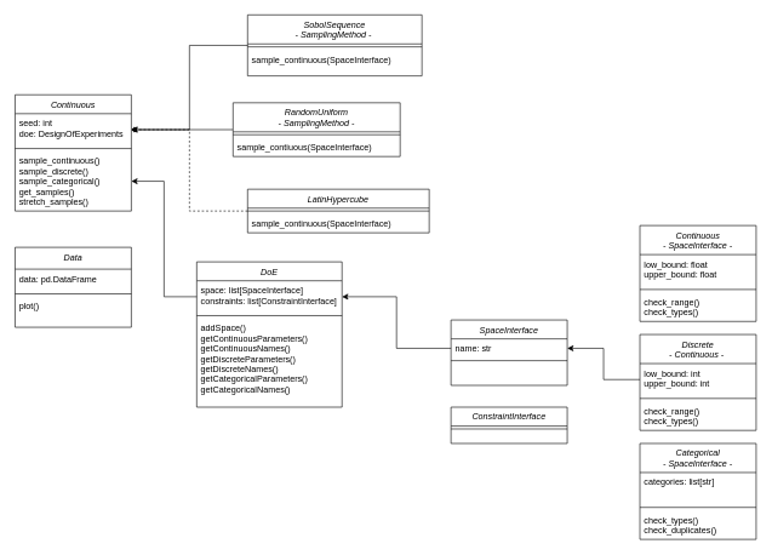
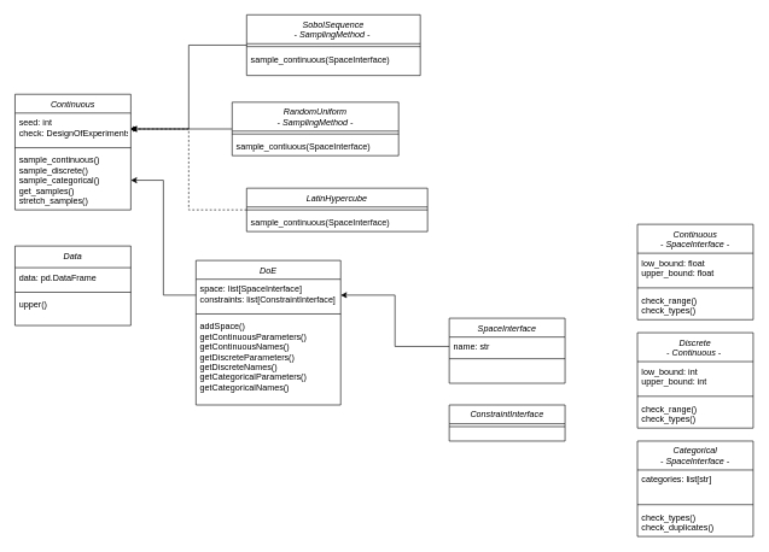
  <mxCell id="0" />
  <mxCell id="1" parent="0" />
  <mxCell id="2" value="Continuous" style="swimlane;fontStyle=2;align=center;verticalAlign=top;childLayout=stackLayout;horizontal=1;startSize=26;horizontalStack=0;resizeParent=1;resizeLast=0;collapsible=1;marginBottom=0;rounded=0;shadow=0;strokeWidth=1;" parent="1" vertex="1"><mxGeometry x="20" y="130" width="160" height="160" as="geometry"><mxRectangle x="230" y="140" width="160" height="26" as="alternateBounds" /></mxGeometry></mxCell>
- <mxCell id="3" value="seed: int&#10;doe: DesignOfExperiments" style="text;align=left;verticalAlign=top;spacingLeft=4;spacingRight=4;overflow=hidden;rotatable=0;points=[[0,0.5],[1,0.5]];portConstraint=eastwest;rounded=0;shadow=0;html=0;" parent="2" vertex="1"><mxGeometry y="26" width="160" height="44" as="geometry" /></mxCell>
+ <mxCell id="3" value="seed: int&#10;check: DesignOfExperiments" style="text;align=left;verticalAlign=top;spacingLeft=4;spacingRight=4;overflow=hidden;rotatable=0;points=[[0,0.5],[1,0.5]];portConstraint=eastwest;rounded=0;shadow=0;html=0;" parent="2" vertex="1"><mxGeometry y="26" width="160" height="44" as="geometry" /></mxCell>
  <mxCell id="4" value="" style="line;html=1;strokeWidth=1;align=left;verticalAlign=middle;spacingTop=-1;spacingLeft=3;spacingRight=3;rotatable=0;labelPosition=right;points=[];portConstraint=eastwest;" parent="2" vertex="1"><mxGeometry y="70" width="160" height="8" as="geometry" /></mxCell>
  <mxCell id="5" value="sample_continuous()&#10;sample_discrete()&#10;sample_categorical()&#10;get_samples()&#10;stretch_samples()" style="text;align=left;verticalAlign=top;spacingLeft=4;spacingRight=4;overflow=hidden;rotatable=0;points=[[0,0.5],[1,0.5]];portConstraint=eastwest;" parent="2" vertex="1"><mxGeometry y="78" width="160" height="82" as="geometry" /></mxCell>
  <mxCell id="6" style="edgeStyle=orthogonalEdgeStyle;rounded=0;orthogonalLoop=1;jettySize=auto;html=1;exitX=0;exitY=0.5;exitDx=0;exitDy=0;entryX=1;entryY=0.5;entryDx=0;entryDy=0;endArrow=diamond;" parent="1" source="7" target="3" edge="1"><mxGeometry relative="1" as="geometry" /></mxCell>
  <mxCell id="7" value="SobolSequence&#10;- SamplingMethod - " style="swimlane;fontStyle=2;align=center;verticalAlign=top;childLayout=stackLayout;horizontal=1;startSize=40;horizontalStack=0;resizeParent=1;resizeLast=0;collapsible=1;marginBottom=0;rounded=0;shadow=0;strokeWidth=1;" parent="1" vertex="1"><mxGeometry x="340" y="20" width="240" height="84" as="geometry"><mxRectangle x="230" y="140" width="160" height="26" as="alternateBounds" /></mxGeometry></mxCell>
  <mxCell id="8" value="" style="line;html=1;strokeWidth=1;align=left;verticalAlign=middle;spacingTop=-1;spacingLeft=3;spacingRight=3;rotatable=0;labelPosition=right;points=[];portConstraint=eastwest;" parent="7" vertex="1"><mxGeometry y="40" width="240" height="8" as="geometry" /></mxCell>
  <mxCell id="9" value="sample_continuous(SpaceInterface)" style="text;align=left;verticalAlign=top;spacingLeft=4;spacingRight=4;overflow=hidden;rotatable=0;points=[[0,0.5],[1,0.5]];portConstraint=eastwest;" parent="7" vertex="1"><mxGeometry y="48" width="240" height="26" as="geometry" /></mxCell>
  <mxCell id="10" style="edgeStyle=orthogonalEdgeStyle;rounded=0;orthogonalLoop=1;jettySize=auto;html=1;exitX=0;exitY=0.5;exitDx=0;exitDy=0;entryX=1;entryY=0.5;entryDx=0;entryDy=0;" parent="1" source="11" target="3" edge="1"><mxGeometry relative="1" as="geometry" /></mxCell>
  <mxCell id="11" value="RandomUniform&#10;- SamplingMethod -" style="swimlane;fontStyle=2;align=center;verticalAlign=top;childLayout=stackLayout;horizontal=1;startSize=40;horizontalStack=0;resizeParent=1;resizeLast=0;collapsible=1;marginBottom=0;rounded=0;shadow=0;strokeWidth=1;" parent="1" vertex="1"><mxGeometry x="320" y="141" width="230" height="74" as="geometry"><mxRectangle x="230" y="140" width="160" height="26" as="alternateBounds" /></mxGeometry></mxCell>
  <mxCell id="12" value="" style="line;html=1;strokeWidth=1;align=left;verticalAlign=middle;spacingTop=-1;spacingLeft=3;spacingRight=3;rotatable=0;labelPosition=right;points=[];portConstraint=eastwest;" parent="11" vertex="1"><mxGeometry y="40" width="230" height="8" as="geometry" /></mxCell>
  <mxCell id="13" value="sample_contiuous(SpaceInterface)" style="text;align=left;verticalAlign=top;spacingLeft=4;spacingRight=4;overflow=hidden;rotatable=0;points=[[0,0.5],[1,0.5]];portConstraint=eastwest;" parent="11" vertex="1"><mxGeometry y="48" width="230" height="26" as="geometry" /></mxCell>
  <mxCell id="14" style="edgeStyle=orthogonalEdgeStyle;rounded=0;orthogonalLoop=1;jettySize=auto;html=1;exitX=0;exitY=0.5;exitDx=0;exitDy=0;entryX=1;entryY=0.5;entryDx=0;entryDy=0;dashed=1;" parent="1" source="15" target="3" edge="1"><mxGeometry relative="1" as="geometry" /></mxCell>
  <mxCell id="15" value="LatinHypercube" style="swimlane;fontStyle=2;align=center;verticalAlign=top;childLayout=stackLayout;horizontal=1;startSize=26;horizontalStack=0;resizeParent=1;resizeLast=0;collapsible=1;marginBottom=0;rounded=0;shadow=0;strokeWidth=1;" parent="1" vertex="1"><mxGeometry x="340" y="260" width="250" height="60" as="geometry"><mxRectangle x="230" y="140" width="160" height="26" as="alternateBounds" /></mxGeometry></mxCell>
  <mxCell id="16" value="" style="line;html=1;strokeWidth=1;align=left;verticalAlign=middle;spacingTop=-1;spacingLeft=3;spacingRight=3;rotatable=0;labelPosition=right;points=[];portConstraint=eastwest;" parent="15" vertex="1"><mxGeometry y="26" width="250" height="8" as="geometry" /></mxCell>
  <mxCell id="17" value="sample_continuous(SpaceInterface)" style="text;align=left;verticalAlign=top;spacingLeft=4;spacingRight=4;overflow=hidden;rotatable=0;points=[[0,0.5],[1,0.5]];portConstraint=eastwest;" parent="15" vertex="1"><mxGeometry y="34" width="250" height="26" as="geometry" /></mxCell>
  <mxCell id="18" value="SpaceInterface" style="swimlane;fontStyle=2;align=center;verticalAlign=top;childLayout=stackLayout;horizontal=1;startSize=26;horizontalStack=0;resizeParent=1;resizeLast=0;collapsible=1;marginBottom=0;rounded=0;shadow=0;strokeWidth=1;" parent="1" vertex="1"><mxGeometry x="620" y="440" width="160" height="90" as="geometry"><mxRectangle x="230" y="140" width="160" height="26" as="alternateBounds" /></mxGeometry></mxCell>
  <mxCell id="19" value="name: str" style="text;align=left;verticalAlign=top;spacingLeft=4;spacingRight=4;overflow=hidden;rotatable=0;points=[[0,0.5],[1,0.5]];portConstraint=eastwest;rounded=0;shadow=0;html=0;" parent="18" vertex="1"><mxGeometry y="26" width="160" height="26" as="geometry" /></mxCell>
  <mxCell id="20" value="" style="line;html=1;strokeWidth=1;align=left;verticalAlign=middle;spacingTop=-1;spacingLeft=3;spacingRight=3;rotatable=0;labelPosition=right;points=[];portConstraint=eastwest;" parent="18" vertex="1"><mxGeometry y="52" width="160" height="8" as="geometry" /></mxCell>
  <mxCell id="21" value="Continuous&#10;- SpaceInterface -" style="swimlane;fontStyle=2;align=center;verticalAlign=top;childLayout=stackLayout;horizontal=1;startSize=40;horizontalStack=0;resizeParent=1;resizeLast=0;collapsible=1;marginBottom=0;rounded=0;shadow=0;strokeWidth=1;" parent="1" vertex="1"><mxGeometry x="880" y="310" width="160" height="132" as="geometry"><mxRectangle x="230" y="140" width="160" height="26" as="alternateBounds" /></mxGeometry></mxCell>
  <mxCell id="22" value="low_bound: float&#10;upper_bound: float" style="text;align=left;verticalAlign=top;spacingLeft=4;spacingRight=4;overflow=hidden;rotatable=0;points=[[0,0.5],[1,0.5]];portConstraint=eastwest;rounded=0;shadow=0;html=0;" parent="21" vertex="1"><mxGeometry y="40" width="160" height="44" as="geometry" /></mxCell>
  <mxCell id="23" value="" style="line;html=1;strokeWidth=1;align=left;verticalAlign=middle;spacingTop=-1;spacingLeft=3;spacingRight=3;rotatable=0;labelPosition=right;points=[];portConstraint=eastwest;" parent="21" vertex="1"><mxGeometry y="84" width="160" height="8" as="geometry" /></mxCell>
  <mxCell id="24" value="check_range()&#10;check_types()&#10;" style="text;align=left;verticalAlign=top;spacingLeft=4;spacingRight=4;overflow=hidden;rotatable=0;points=[[0,0.5],[1,0.5]];portConstraint=eastwest;" parent="21" vertex="1"><mxGeometry y="92" width="160" height="40" as="geometry" /></mxCell>
  <mxCell id="25" value="Discrete&#10;- Continuous - " style="swimlane;fontStyle=2;align=center;verticalAlign=top;childLayout=stackLayout;horizontal=1;startSize=40;horizontalStack=0;resizeParent=1;resizeLast=0;collapsible=1;marginBottom=0;rounded=0;shadow=0;strokeWidth=1;" parent="1" vertex="1"><mxGeometry x="880" y="460" width="160" height="132" as="geometry"><mxRectangle x="230" y="140" width="160" height="26" as="alternateBounds" /></mxGeometry></mxCell>
  <mxCell id="26" value="low_bound: int&#10;upper_bound: int" style="text;align=left;verticalAlign=top;spacingLeft=4;spacingRight=4;overflow=hidden;rotatable=0;points=[[0,0.5],[1,0.5]];portConstraint=eastwest;rounded=0;shadow=0;html=0;" parent="25" vertex="1"><mxGeometry y="40" width="160" height="44" as="geometry" /></mxCell>
  <mxCell id="27" value="" style="line;html=1;strokeWidth=1;align=left;verticalAlign=middle;spacingTop=-1;spacingLeft=3;spacingRight=3;rotatable=0;labelPosition=right;points=[];portConstraint=eastwest;" parent="25" vertex="1"><mxGeometry y="84" width="160" height="8" as="geometry" /></mxCell>
  <mxCell id="28" value="check_range()&#10;check_types()&#10;" style="text;align=left;verticalAlign=top;spacingLeft=4;spacingRight=4;overflow=hidden;rotatable=0;points=[[0,0.5],[1,0.5]];portConstraint=eastwest;" parent="25" vertex="1"><mxGeometry y="92" width="160" height="40" as="geometry" /></mxCell>
  <mxCell id="29" value="Categorical&#10;- SpaceInterface -" style="swimlane;fontStyle=2;align=center;verticalAlign=top;childLayout=stackLayout;horizontal=1;startSize=40;horizontalStack=0;resizeParent=1;resizeLast=0;collapsible=1;marginBottom=0;rounded=0;shadow=0;strokeWidth=1;" parent="1" vertex="1"><mxGeometry x="880" y="610" width="160" height="132" as="geometry"><mxRectangle x="230" y="140" width="160" height="26" as="alternateBounds" /></mxGeometry></mxCell>
  <mxCell id="30" value="categories: list[str]" style="text;align=left;verticalAlign=top;spacingLeft=4;spacingRight=4;overflow=hidden;rotatable=0;points=[[0,0.5],[1,0.5]];portConstraint=eastwest;rounded=0;shadow=0;html=0;" parent="29" vertex="1"><mxGeometry y="40" width="160" height="44" as="geometry" /></mxCell>
  <mxCell id="31" value="" style="line;html=1;strokeWidth=1;align=left;verticalAlign=middle;spacingTop=-1;spacingLeft=3;spacingRight=3;rotatable=0;labelPosition=right;points=[];portConstraint=eastwest;" parent="29" vertex="1"><mxGeometry y="84" width="160" height="8" as="geometry" /></mxCell>
  <mxCell id="32" value="check_types()&#10;check_duplicates()" style="text;align=left;verticalAlign=top;spacingLeft=4;spacingRight=4;overflow=hidden;rotatable=0;points=[[0,0.5],[1,0.5]];portConstraint=eastwest;" parent="29" vertex="1"><mxGeometry y="92" width="160" height="40" as="geometry" /></mxCell>
- <mxCell id="33" style="edgeStyle=orthogonalEdgeStyle;rounded=0;orthogonalLoop=1;jettySize=auto;html=1;exitX=0;exitY=0.5;exitDx=0;exitDy=0;entryX=1;entryY=0.5;entryDx=0;entryDy=0;" parent="1" source="26" target="19" edge="1"><mxGeometry relative="1" as="geometry" /></mxCell>
  <mxCell id="34" value="ConstraintInterface" style="swimlane;fontStyle=2;align=center;verticalAlign=top;childLayout=stackLayout;horizontal=1;startSize=26;horizontalStack=0;resizeParent=1;resizeLast=0;collapsible=1;marginBottom=0;rounded=0;shadow=0;strokeWidth=1;" parent="1" vertex="1"><mxGeometry x="620" y="560" width="160" height="50" as="geometry"><mxRectangle x="230" y="140" width="160" height="26" as="alternateBounds" /></mxGeometry></mxCell>
  <mxCell id="35" value="" style="line;html=1;strokeWidth=1;align=left;verticalAlign=middle;spacingTop=-1;spacingLeft=3;spacingRight=3;rotatable=0;labelPosition=right;points=[];portConstraint=eastwest;" parent="34" vertex="1"><mxGeometry y="26" width="160" height="8" as="geometry" /></mxCell>
  <mxCell id="36" value="DoE" style="swimlane;fontStyle=2;align=center;verticalAlign=top;childLayout=stackLayout;horizontal=1;startSize=26;horizontalStack=0;resizeParent=1;resizeLast=0;collapsible=1;marginBottom=0;rounded=0;shadow=0;strokeWidth=1;" parent="1" vertex="1"><mxGeometry x="270" y="360" width="200" height="200" as="geometry"><mxRectangle x="230" y="140" width="160" height="26" as="alternateBounds" /></mxGeometry></mxCell>
  <mxCell id="37" value="space: list[SpaceInterface]&#10;constraints: list[ConstraintInterface]" style="text;align=left;verticalAlign=top;spacingLeft=4;spacingRight=4;overflow=hidden;rotatable=0;points=[[0,0.5],[1,0.5]];portConstraint=eastwest;rounded=0;shadow=0;html=0;" parent="36" vertex="1"><mxGeometry y="26" width="200" height="44" as="geometry" /></mxCell>
  <mxCell id="38" value="" style="line;html=1;strokeWidth=1;align=left;verticalAlign=middle;spacingTop=-1;spacingLeft=3;spacingRight=3;rotatable=0;labelPosition=right;points=[];portConstraint=eastwest;" parent="36" vertex="1"><mxGeometry y="70" width="200" height="8" as="geometry" /></mxCell>
  <mxCell id="39" value="addSpace()&#10;getContinuousParameters()&#10;getContinuousNames()&#10;getDiscreteParameters()&#10;getDiscreteNames()&#10;getCategoricalParameters()&#10;getCategoricalNames()" style="text;align=left;verticalAlign=top;spacingLeft=4;spacingRight=4;overflow=hidden;rotatable=0;points=[[0,0.5],[1,0.5]];portConstraint=eastwest;" parent="36" vertex="1"><mxGeometry y="78" width="200" height="122" as="geometry" /></mxCell>
  <mxCell id="40" style="edgeStyle=orthogonalEdgeStyle;rounded=0;orthogonalLoop=1;jettySize=auto;html=1;exitX=0;exitY=0.5;exitDx=0;exitDy=0;" parent="1" source="19" target="37" edge="1"><mxGeometry relative="1" as="geometry" /></mxCell>
  <mxCell id="41" style="edgeStyle=orthogonalEdgeStyle;rounded=0;orthogonalLoop=1;jettySize=auto;html=1;exitX=0;exitY=0.5;exitDx=0;exitDy=0;" parent="1" source="37" target="5" edge="1"><mxGeometry relative="1" as="geometry" /></mxCell>
  <mxCell id="42" value="Data" style="swimlane;fontStyle=2;align=center;verticalAlign=top;childLayout=stackLayout;horizontal=1;startSize=30;horizontalStack=0;resizeParent=1;resizeLast=0;collapsible=1;marginBottom=0;rounded=0;shadow=0;strokeWidth=1;" parent="1" vertex="1"><mxGeometry x="20" y="340" width="160" height="110" as="geometry"><mxRectangle x="230" y="140" width="160" height="26" as="alternateBounds" /></mxGeometry></mxCell>
  <mxCell id="43" value="data: pd.DataFrame" style="text;align=left;verticalAlign=top;spacingLeft=4;spacingRight=4;overflow=hidden;rotatable=0;points=[[0,0.5],[1,0.5]];portConstraint=eastwest;rounded=0;shadow=0;html=0;" parent="42" vertex="1"><mxGeometry y="30" width="160" height="30" as="geometry" /></mxCell>
  <mxCell id="44" value="" style="line;html=1;strokeWidth=1;align=left;verticalAlign=middle;spacingTop=-1;spacingLeft=3;spacingRight=3;rotatable=0;labelPosition=right;points=[];portConstraint=eastwest;" parent="42" vertex="1"><mxGeometry y="60" width="160" height="8" as="geometry" /></mxCell>
- <mxCell id="45" value="plot()" style="text;align=left;verticalAlign=top;spacingLeft=4;spacingRight=4;overflow=hidden;rotatable=0;points=[[0,0.5],[1,0.5]];portConstraint=eastwest;" parent="42" vertex="1"><mxGeometry y="68" width="160" height="28" as="geometry" /></mxCell>
+ <mxCell id="45" value="upper()" style="text;align=left;verticalAlign=top;spacingLeft=4;spacingRight=4;overflow=hidden;rotatable=0;points=[[0,0.5],[1,0.5]];portConstraint=eastwest;" parent="42" vertex="1"><mxGeometry y="68" width="160" height="28" as="geometry" /></mxCell>
